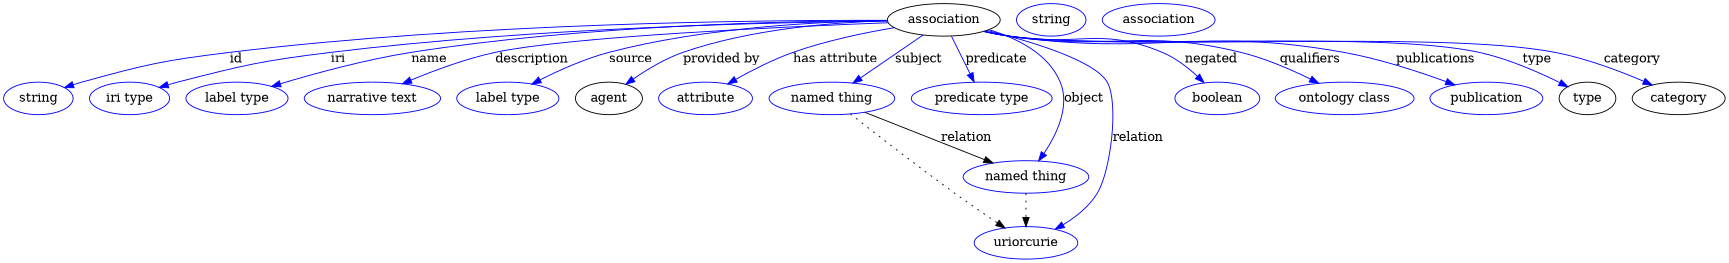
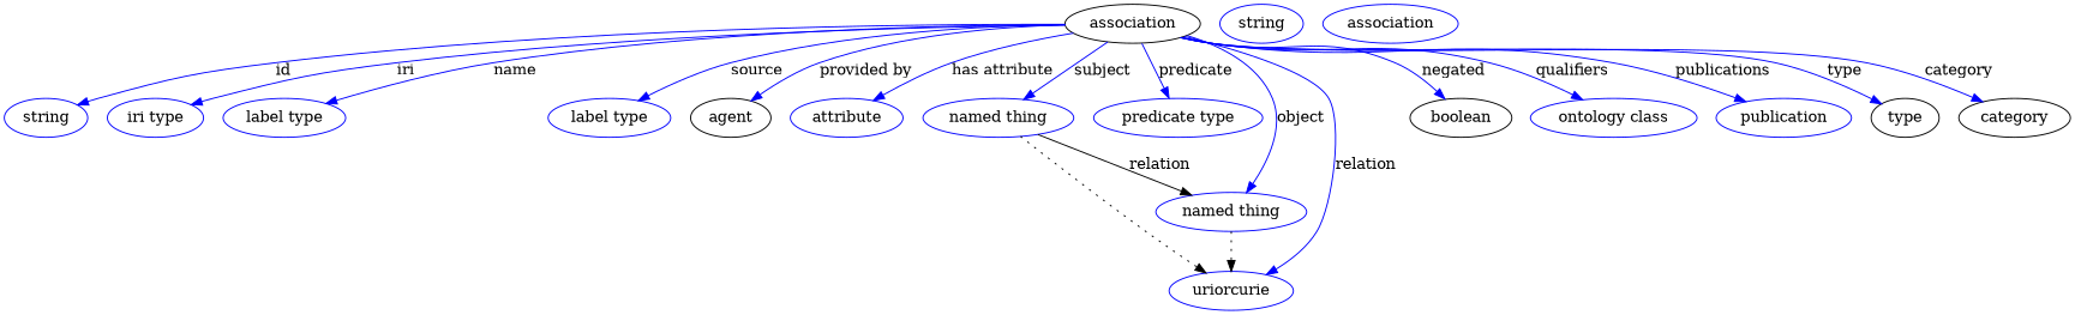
  digraph {
    node [color=blue]
    edge [color=blue style=solid]
    n1 [height=0.5 label=association width=1.3902 color=""]
    n2 [height=0.5 label=string width=0.84854]
    n3 [height=0.5 label="iri type" width=1.011]
    n4 [height=0.5 label="label type" width=1.2638]
-   n5 [height=0.5 label="narrative text" width=1.6068]
    n6 [height=0.5 label="label type" width=1.2638]
    n7 [color=black height=0.5 label=agent width=0.83048]
    n8 [height=0.5 label=attribute width=1.1193]
    n9 [height=0.5 label="named thing" width=1.5346]
    n10 [height=0.5 label="predicate type" width=1.679]
    n11 [height=0.5 label="named thing" width=1.5346]
    n12 [height=0.5 label=uriorcurie width=1.2638]
-   n13 [height=0.5 label=boolean width=1.0652]
+   n13 [color=black height=0.5 label=boolean width=1.0652]
    n14 [height=0.5 label="ontology class" width=1.7151]
    n15 [height=0.5 label=publication width=1.3902]
    type [height=0.5 width=0.75 color=""]
    category [height=0.5 width=1.1374 color=""]
    n18 [height=0.5 label=string width=0.84854]
    n19 [height=0.5 label=association width=1.3902]
    n1 -> n2 [label=id]
    n1 -> n3 [label=iri]
    n1 -> n4 [label=name]
-   n1 -> n5 [label=description]
    n1 -> n6 [label=source]
    n1 -> n7 [label="provided by"]
    n1 -> n8 [label="has attribute"]
    n1 -> n9 [label=subject]
    n1 -> n10 [label=predicate]
    n1 -> n11 [label=object]
    n1 -> n12 [label=relation]
    n1 -> n13 [label=negated]
    n1 -> n14 [label=qualifiers]
    n1 -> n15 [label=publications]
    n1 -> type [label=type]
    n1 -> category [label=category]
    n9 -> n11 [label=relation color="" style=""]
    n9 -> n12 [style=dotted color=""]
    n11 -> n12 [style=dotted color=""]
  }
